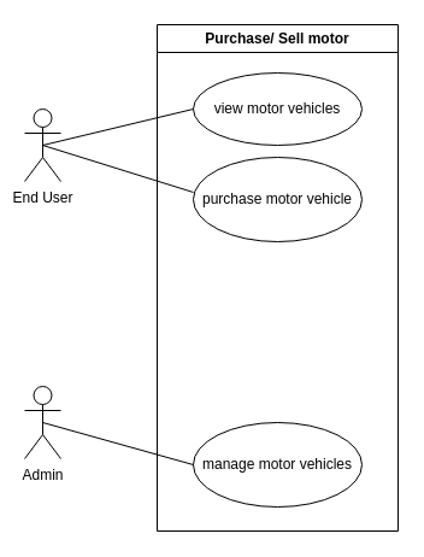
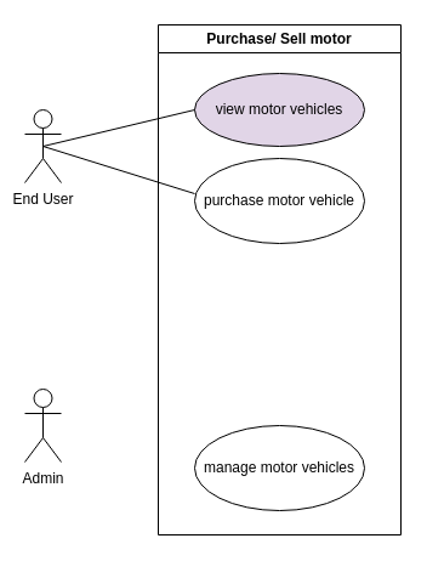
  <mxCell id="0" />
  <mxCell id="1" parent="0" />
  <mxCell id="2" value="End User" style="shape=umlActor;verticalLabelPosition=bottom;verticalAlign=top;html=1;outlineConnect=0;" vertex="1" parent="1"><mxGeometry x="20" y="90" width="30" height="60" as="geometry" /></mxCell>
  <mxCell id="3" value="Purchase/ Sell motor" style="swimlane;whiteSpace=wrap;html=1;" vertex="1" parent="1"><mxGeometry x="130" y="20" width="200" height="420" as="geometry" /></mxCell>
- <mxCell id="4" value="view motor vehicles" style="ellipse;whiteSpace=wrap;html=1;" vertex="1" parent="3"><mxGeometry x="30" y="40" width="140" height="60" as="geometry" /></mxCell>
+ <mxCell id="4" value="view motor vehicles" style="ellipse;whiteSpace=wrap;html=1;fillColor=#e1d5e7;" vertex="1" parent="3"><mxGeometry x="30" y="40" width="140" height="60" as="geometry" /></mxCell>
  <mxCell id="5" value="purchase motor vehicle" style="ellipse;whiteSpace=wrap;html=1;" vertex="1" parent="3"><mxGeometry x="30" y="110" width="140" height="70" as="geometry" /></mxCell>
  <mxCell id="6" value="manage motor vehicles" style="ellipse;whiteSpace=wrap;html=1;" vertex="1" parent="3"><mxGeometry x="30" y="330" width="140" height="70" as="geometry" /></mxCell>
  <mxCell id="7" value="" style="endArrow=none;html=1;rounded=0;exitX=0.5;exitY=0.5;exitDx=0;exitDy=0;exitPerimeter=0;" edge="1" parent="3" source="2"><mxGeometry width="50" height="50" relative="1" as="geometry"><mxPoint x="-20" y="120" as="sourcePoint" /><mxPoint x="30" y="70" as="targetPoint" /></mxGeometry></mxCell>
  <mxCell id="8" value="Admin" style="shape=umlActor;verticalLabelPosition=bottom;verticalAlign=top;html=1;outlineConnect=0;" vertex="1" parent="1"><mxGeometry x="20" y="320" width="30" height="60" as="geometry" /></mxCell>
  <mxCell id="9" value="" style="endArrow=none;html=1;rounded=0;exitX=0.5;exitY=0.5;exitDx=0;exitDy=0;exitPerimeter=0;" edge="1" parent="1" source="2"><mxGeometry width="50" height="50" relative="1" as="geometry"><mxPoint x="45" y="130" as="sourcePoint" /><mxPoint x="160" y="159" as="targetPoint" /></mxGeometry></mxCell>
- <mxCell id="10" value="" style="endArrow=none;html=1;rounded=0;entryX=0;entryY=0.5;entryDx=0;entryDy=0;exitX=0.5;exitY=0.5;exitDx=0;exitDy=0;exitPerimeter=0;" edge="1" parent="1" source="8" target="6"><mxGeometry width="50" height="50" relative="1" as="geometry"><mxPoint x="45" y="360" as="sourcePoint" /><mxPoint x="171" y="323" as="targetPoint" /></mxGeometry></mxCell>
